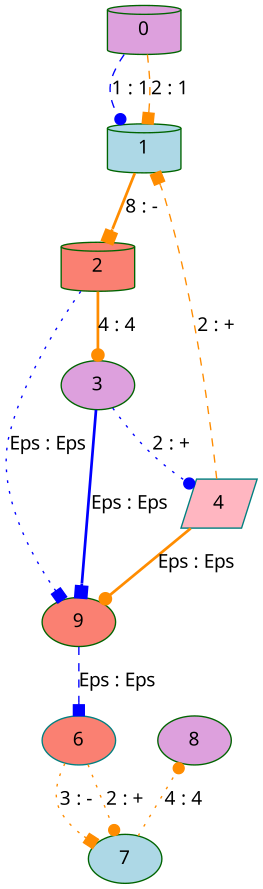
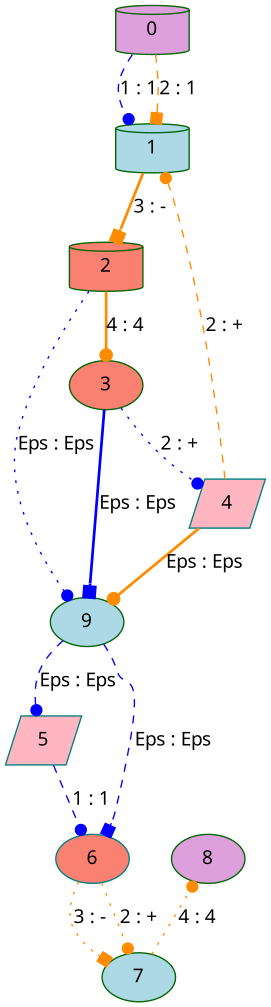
  digraph {
    fontname="Noto Sans"
    rankdir=TB
    node [color=darkgreen fillcolor=plum fontname="Noto Sans" shape=ellipse style=filled]
    edge [arrowhead=dot color=darkorange fontname="Noto Sans" style=dashed]
    0 [shape=cylinder]
    7 [fillcolor=lightblue]
    1 [fillcolor=lightblue shape=cylinder]
    8
    2 [fillcolor=salmon shape=cylinder]
-   3
-   9 [fillcolor=salmon]
+   3 [fillcolor=salmon]
+   9 [fillcolor=lightblue]
    4 [color=teal fillcolor=lightpink shape=parallelogram]
+   5 [color=teal fillcolor=lightpink shape=parallelogram]
    6 [color=teal fillcolor=salmon]
    subgraph sub_1 {
      rank=same
      0
    }
    subgraph sub_2 {
      rank=min
      0
    }
    subgraph sub_3 {
      rank=same
      7
    }
    subgraph sub_4 {
      rank=max
      7
    }
    0 -> 1 [color=blue label="1 : 1"]
    0 -> 1 [arrowhead=box label="2 : 1"]
    7 -> 8 [label="4 : 4" style=dotted]
-   1 -> 2 [arrowhead=box label="8 : -" style=bold]
+   1 -> 2 [arrowhead=box label="3 : -" style=bold]
    2 -> 3 [label="4 : 4" style=bold]
-   2 -> 9 [arrowhead=box color=blue label="Eps : Eps" style=dotted]
+   2 -> 9 [color=blue label="Eps : Eps" style=dotted]
    3 -> 9 [arrowhead=box color=blue label="Eps : Eps" style=bold]
    3 -> 4 [color=blue label="2 : +" style=dotted]
+   9 -> 5 [color=blue label="Eps : Eps"]
    9 -> 6 [arrowhead=box color=blue label="Eps : Eps"]
-   4 -> 1 [arrowhead=box label="2 : +"]
+   4 -> 1 [label="2 : +"]
    4 -> 9 [label="Eps : Eps" style=bold]
+   5 -> 6 [color=blue label="1 : 1"]
    6 -> 7 [label="2 : +" style=dotted]
    6 -> 7 [arrowhead=box label="3 : -" style=dotted]
  }
